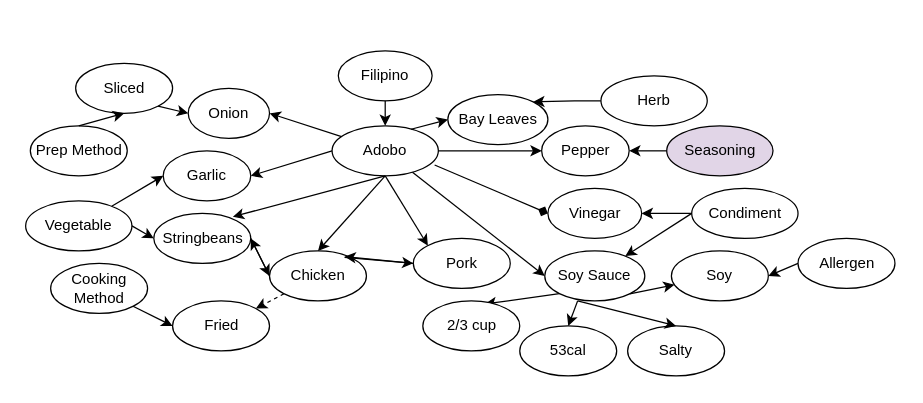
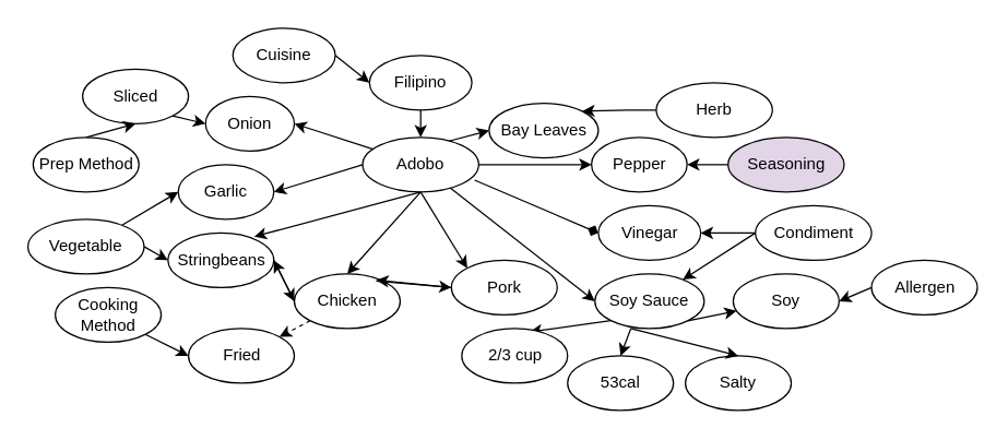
  <mxCell id="0" />
  <mxCell id="1" parent="0" />
  <mxCell id="2" value="Adobo" style="ellipse;whiteSpace=wrap;html=1;" vertex="1" parent="1"><mxGeometry x="265" y="100" width="85" height="40" as="geometry" /></mxCell>
  <mxCell id="3" value="Filipino" style="ellipse;whiteSpace=wrap;html=1;" vertex="1" parent="1"><mxGeometry x="270" width="75" height="40" as="geometry" y="40" /></mxCell>
  <mxCell id="4" value="Chicken" style="ellipse;whiteSpace=wrap;html=1;" vertex="1" parent="1"><mxGeometry x="215" y="200" width="77.5" height="40" as="geometry" /></mxCell>
  <mxCell id="5" value="Soy Sauce" style="ellipse;whiteSpace=wrap;html=1;" vertex="1" parent="1"><mxGeometry x="435.08" y="200" width="80" height="40" as="geometry" /></mxCell>
  <mxCell id="6" value="Vinegar" style="ellipse;whiteSpace=wrap;html=1;" vertex="1" parent="1"><mxGeometry x="437.58" y="150" width="75" height="40" as="geometry" /></mxCell>
  <mxCell id="7" value="Bay Leaves" style="ellipse;whiteSpace=wrap;html=1;" vertex="1" parent="1"><mxGeometry x="357.58" y="75" width="80" height="40" as="geometry" /></mxCell>
  <mxCell id="8" value="Onion" style="ellipse;whiteSpace=wrap;html=1;" vertex="1" parent="1"><mxGeometry x="150" y="70" width="65" height="40" as="geometry" /></mxCell>
  <mxCell id="9" value="Garlic" style="ellipse;whiteSpace=wrap;html=1;" vertex="1" parent="1"><mxGeometry x="130" y="120" width="70" height="40" as="geometry" /></mxCell>
  <mxCell id="10" value="Pepper" style="ellipse;whiteSpace=wrap;html=1;" vertex="1" parent="1"><mxGeometry x="432.58" y="100" width="70" height="40" as="geometry" /></mxCell>
  <mxCell id="11" value="" style="endArrow=classic;html=1;rounded=0;exitX=0.5;exitY=1;exitDx=0;exitDy=0;entryX=0.5;entryY=0;entryDx=0;entryDy=0;" edge="1" parent="1" source="3" target="2"><mxGeometry width="50" height="50" relative="1" as="geometry"><mxPoint x="420" y="90" as="sourcePoint" /><mxPoint x="470" as="targetPoint" y="40" /></mxGeometry></mxCell>
  <mxCell id="12" value="" style="endArrow=classic;html=1;rounded=0;exitX=0.5;exitY=1;exitDx=0;exitDy=0;entryX=0.5;entryY=0;entryDx=0;entryDy=0;" edge="1" parent="1" source="2" target="4"><mxGeometry width="50" height="50" relative="1" as="geometry"><mxPoint x="323" y="90" as="sourcePoint" /><mxPoint x="323" y="130" as="targetPoint" /></mxGeometry></mxCell>
  <mxCell id="13" value="Condiment" style="ellipse;whiteSpace=wrap;html=1;" vertex="1" parent="1"><mxGeometry x="552.58" y="150" width="85" height="40" as="geometry" /></mxCell>
  <mxCell id="14" value="" style="endArrow=classic;html=1;rounded=0;entryX=1;entryY=0.5;entryDx=0;entryDy=0;exitX=0;exitY=0.5;exitDx=0;exitDy=0;" edge="1" parent="1" source="37" target="36"><mxGeometry width="50" height="50" relative="1" as="geometry"><mxPoint x="655.335" y="280" as="sourcePoint" /><mxPoint x="617.58" y="296.64" as="targetPoint" /></mxGeometry></mxCell>
  <mxCell id="15" value="" style="endArrow=classic;html=1;rounded=0;entryX=1;entryY=0.5;entryDx=0;entryDy=0;exitX=0;exitY=0.5;exitDx=0;exitDy=0;" edge="1" parent="1" source="13" target="6"><mxGeometry width="50" height="50" relative="1" as="geometry"><mxPoint x="562.58" y="180" as="sourcePoint" /><mxPoint x="522.58" y="190" as="targetPoint" /></mxGeometry></mxCell>
  <mxCell id="16" value="" style="endArrow=diamond;html=1;rounded=0;exitX=0.965;exitY=0.782;exitDx=0;exitDy=0;entryX=0;entryY=0.5;entryDx=0;entryDy=0;exitPerimeter=0;" edge="1" parent="1" source="2" target="6"><mxGeometry width="50" height="50" relative="1" as="geometry"><mxPoint x="342.58" y="140" as="sourcePoint" /><mxPoint x="422.58" y="100" as="targetPoint" /></mxGeometry></mxCell>
  <mxCell id="17" value="" style="endArrow=classic;html=1;rounded=0;entryX=0;entryY=0.5;entryDx=0;entryDy=0;" edge="1" parent="1" source="2" target="5"><mxGeometry width="50" height="50" relative="1" as="geometry"><mxPoint x="342.58" y="140" as="sourcePoint" /><mxPoint x="447.58" y="230" as="targetPoint" /></mxGeometry></mxCell>
  <mxCell id="18" value="Pork" style="ellipse;whiteSpace=wrap;html=1;" vertex="1" parent="1"><mxGeometry x="330" y="190" width="77.5" height="40" as="geometry" /></mxCell>
  <mxCell id="19" value="" style="endArrow=classic;html=1;rounded=0;entryX=1;entryY=0.5;entryDx=0;entryDy=0;exitX=0;exitY=0.5;exitDx=0;exitDy=0;" edge="1" parent="1" source="2" target="9"><mxGeometry width="50" height="50" relative="1" as="geometry"><mxPoint x="310" y="140" as="sourcePoint" /><mxPoint x="349" y="200" as="targetPoint" /></mxGeometry></mxCell>
  <mxCell id="20" value="" style="endArrow=classic;html=1;rounded=0;entryX=1;entryY=0.5;entryDx=0;entryDy=0;" edge="1" parent="1" source="2" target="8"><mxGeometry width="50" height="50" relative="1" as="geometry"><mxPoint x="320" y="150" as="sourcePoint" /><mxPoint x="255" y="190" as="targetPoint" /></mxGeometry></mxCell>
  <mxCell id="21" value="Seasoning" style="ellipse;whiteSpace=wrap;html=1;fillColor=#e1d5e7;" vertex="1" parent="1"><mxGeometry x="532.58" y="100" width="85" height="40" as="geometry" /></mxCell>
  <mxCell id="22" value="" style="endArrow=classic;html=1;rounded=0;exitX=1;exitY=0.5;exitDx=0;exitDy=0;entryX=0;entryY=0.5;entryDx=0;entryDy=0;" edge="1" parent="1" source="2" target="10"><mxGeometry width="50" height="50" relative="1" as="geometry"><mxPoint x="342.58" y="140" as="sourcePoint" /><mxPoint x="392.58" y="110" as="targetPoint" /></mxGeometry></mxCell>
  <mxCell id="23" value="" style="endArrow=classic;html=1;rounded=0;exitX=0;exitY=0.5;exitDx=0;exitDy=0;entryX=1;entryY=0.5;entryDx=0;entryDy=0;" edge="1" parent="1" source="21" target="10"><mxGeometry width="50" height="50" relative="1" as="geometry"><mxPoint x="492.58" y="130" as="sourcePoint" /><mxPoint x="542.58" y="80" as="targetPoint" /></mxGeometry></mxCell>
  <mxCell id="24" value="Stringbeans" style="ellipse;whiteSpace=wrap;html=1;" vertex="1" parent="1"><mxGeometry x="122.5" y="170" width="77.5" height="40" as="geometry" /></mxCell>
  <mxCell id="25" value="" style="endArrow=classic;html=1;rounded=0;exitX=0.5;exitY=1;exitDx=0;exitDy=0;entryX=0.815;entryY=0.067;entryDx=0;entryDy=0;entryPerimeter=0;" edge="1" parent="1" source="2" target="24"><mxGeometry width="50" height="50" relative="1" as="geometry"><mxPoint x="318" y="150" as="sourcePoint" /><mxPoint x="269" y="190" as="targetPoint" /></mxGeometry></mxCell>
  <mxCell id="26" value="Vegetable" style="ellipse;whiteSpace=wrap;html=1;" vertex="1" parent="1"><mxGeometry x="20" y="160" width="85" height="40" as="geometry" /></mxCell>
  <mxCell id="27" value="" style="endArrow=classic;html=1;rounded=0;entryX=0;entryY=0.5;entryDx=0;entryDy=0;" edge="1" parent="1" source="26" target="9"><mxGeometry width="50" height="50" relative="1" as="geometry"><mxPoint x="30" y="100" as="sourcePoint" /><mxPoint x="120" y="125" as="targetPoint" /></mxGeometry></mxCell>
  <mxCell id="28" value="" style="endArrow=classic;html=1;rounded=0;exitX=0;exitY=0.5;exitDx=0;exitDy=0;entryX=1;entryY=0.5;entryDx=0;entryDy=0;" edge="1" parent="1" source="4" target="24"><mxGeometry width="50" height="50" relative="1" as="geometry"><mxPoint x="318" y="150" as="sourcePoint" /><mxPoint x="346" y="200" as="targetPoint" /></mxGeometry></mxCell>
  <mxCell id="29" value="" style="endArrow=classic;html=1;rounded=0;exitX=1;exitY=0.5;exitDx=0;exitDy=0;entryX=0;entryY=0.5;entryDx=0;entryDy=0;" edge="1" parent="1" source="24" target="4"><mxGeometry width="50" height="50" relative="1" as="geometry"><mxPoint x="308" y="220" as="sourcePoint" /><mxPoint x="300" y="210" as="targetPoint" /></mxGeometry></mxCell>
  <mxCell id="30" value="" style="endArrow=classic;html=1;rounded=0;entryX=0;entryY=0.5;entryDx=0;entryDy=0;exitX=1;exitY=0.5;exitDx=0;exitDy=0;" edge="1" parent="1" source="26" target="24"><mxGeometry width="50" height="50" relative="1" as="geometry"><mxPoint x="80" y="130" as="sourcePoint" /><mxPoint x="260" y="195" as="targetPoint" /></mxGeometry></mxCell>
  <mxCell id="31" value="" style="endArrow=classic;html=1;rounded=0;exitX=0;exitY=0.5;exitDx=0;exitDy=0;entryX=0.774;entryY=0.114;entryDx=0;entryDy=0;entryPerimeter=0;" edge="1" parent="1" source="18" target="4"><mxGeometry width="50" height="50" relative="1" as="geometry"><mxPoint x="318" y="150" as="sourcePoint" /><mxPoint x="287" y="200" as="targetPoint" /></mxGeometry></mxCell>
  <mxCell id="32" value="" style="endArrow=classic;html=1;rounded=0;exitX=0.774;exitY=0.13;exitDx=0;exitDy=0;entryX=0;entryY=0.5;entryDx=0;entryDy=0;exitPerimeter=0;" edge="1" parent="1" source="4" target="18"><mxGeometry width="50" height="50" relative="1" as="geometry"><mxPoint x="325" y="180" as="sourcePoint" /><mxPoint x="308" y="205" as="targetPoint" /></mxGeometry></mxCell>
  <mxCell id="33" value="" style="endArrow=classic;html=1;rounded=0;exitX=0.5;exitY=1;exitDx=0;exitDy=0;entryX=0;entryY=0;entryDx=0;entryDy=0;" edge="1" parent="1" source="2" target="18"><mxGeometry width="50" height="50" relative="1" as="geometry"><mxPoint x="330.005" y="154.202" as="sourcePoint" /><mxPoint x="361.485" y="186.56" as="targetPoint" /></mxGeometry></mxCell>
+ <mxCell id="34" value="Cuisine" style="ellipse;whiteSpace=wrap;html=1;" vertex="1" parent="1"><mxGeometry x="170" y="20" width="75" height="40" as="geometry" /></mxCell>
+ <mxCell id="35" value="" style="endArrow=classic;html=1;rounded=0;exitX=1;exitY=0.5;exitDx=0;exitDy=0;entryX=0;entryY=0.5;entryDx=0;entryDy=0;" edge="1" parent="1" source="34" target="3"><mxGeometry width="50" height="50" relative="1" as="geometry"><mxPoint x="318" y="90" as="sourcePoint" /><mxPoint x="318" y="110" as="targetPoint" /></mxGeometry></mxCell>
  <mxCell id="36" value="Soy" style="ellipse;whiteSpace=wrap;html=1;" vertex="1" parent="1"><mxGeometry x="536.33" y="200" width="77.5" height="40" as="geometry" /></mxCell>
  <mxCell id="37" value="Allergen" style="ellipse;whiteSpace=wrap;html=1;" vertex="1" parent="1"><mxGeometry x="637.58" y="190" width="77.5" height="40" as="geometry" /></mxCell>
  <mxCell id="38" value="" style="endArrow=classic;html=1;rounded=0;exitX=1;exitY=1;exitDx=0;exitDy=0;" edge="1" parent="1" source="5" target="36"><mxGeometry width="50" height="50" relative="1" as="geometry"><mxPoint x="562.58" y="215" as="sourcePoint" /><mxPoint x="522.58" y="180" as="targetPoint" /></mxGeometry></mxCell>
  <mxCell id="39" value="Salty" style="ellipse;whiteSpace=wrap;html=1;" vertex="1" parent="1"><mxGeometry x="501.33" y="260" width="77.5" height="40" as="geometry" /></mxCell>
  <mxCell id="40" value="" style="endArrow=classic;html=1;rounded=0;exitX=0.5;exitY=1;exitDx=0;exitDy=0;entryX=0.5;entryY=0;entryDx=0;entryDy=0;" edge="1" parent="1" target="39"><mxGeometry width="50" height="50" relative="1" as="geometry"><mxPoint x="461.33" y="240" as="sourcePoint" /><mxPoint x="535.83" y="258" as="targetPoint" /></mxGeometry></mxCell>
  <mxCell id="41" value="" style="endArrow=classic;html=1;rounded=0;exitX=0;exitY=0.5;exitDx=0;exitDy=0;" edge="1" parent="1" source="13" target="5"><mxGeometry width="50" height="50" relative="1" as="geometry"><mxPoint x="562.58" y="180" as="sourcePoint" /><mxPoint x="522.58" y="180" as="targetPoint" /></mxGeometry></mxCell>
  <mxCell id="42" value="53cal" style="ellipse;whiteSpace=wrap;html=1;" vertex="1" parent="1"><mxGeometry x="415.08" y="260" width="77.5" height="40" as="geometry" /></mxCell>
  <mxCell id="43" value="" style="endArrow=classic;html=1;rounded=0;exitX=0;exitY=1;exitDx=0;exitDy=0;entryX=0.641;entryY=0.062;entryDx=0;entryDy=0;entryPerimeter=0;" edge="1" parent="1" source="5" target="44"><mxGeometry width="50" height="50" relative="1" as="geometry"><mxPoint x="485.58" y="250" as="sourcePoint" /><mxPoint x="563.58" y="270" as="targetPoint" /></mxGeometry></mxCell>
  <mxCell id="44" value="2/3 cup" style="ellipse;whiteSpace=wrap;html=1;" vertex="1" parent="1"><mxGeometry x="337.58" y="240" width="77.5" height="40" as="geometry" /></mxCell>
  <mxCell id="45" value="" style="endArrow=classic;html=1;rounded=0;exitX=0.5;exitY=1;exitDx=0;exitDy=0;entryX=0.5;entryY=0;entryDx=0;entryDy=0;" edge="1" parent="1" target="42"><mxGeometry width="50" height="50" relative="1" as="geometry"><mxPoint x="461.33" y="240" as="sourcePoint" /><mxPoint x="396.83" y="252" as="targetPoint" /></mxGeometry></mxCell>
  <mxCell id="46" value="Fried" style="ellipse;whiteSpace=wrap;html=1;" vertex="1" parent="1"><mxGeometry x="137.5" y="240" width="77.5" height="40" as="geometry" /></mxCell>
  <mxCell id="47" value="" style="endArrow=classic;html=1;rounded=0;exitX=0;exitY=1;exitDx=0;exitDy=0;dashed=1;" edge="1" parent="1" source="4" target="46"><mxGeometry width="50" height="50" relative="1" as="geometry"><mxPoint x="308" y="205" as="sourcePoint" /><mxPoint x="340" y="195" as="targetPoint" /></mxGeometry></mxCell>
  <mxCell id="48" value="Cooking Method" style="ellipse;whiteSpace=wrap;html=1;" vertex="1" parent="1"><mxGeometry x="40" y="210" width="77.5" height="40" as="geometry" /></mxCell>
  <mxCell id="49" value="Prep Method" style="ellipse;whiteSpace=wrap;html=1;" vertex="1" parent="1"><mxGeometry x="23.75" y="100" width="77.5" height="40" as="geometry" /></mxCell>
  <mxCell id="50" value="Sliced" style="ellipse;whiteSpace=wrap;html=1;" vertex="1" parent="1"><mxGeometry x="60" y="50" width="77.5" height="40" as="geometry" /></mxCell>
  <mxCell id="51" value="" style="endArrow=classic;html=1;rounded=0;entryX=0.5;entryY=1;entryDx=0;entryDy=0;exitX=0.5;exitY=0;exitDx=0;exitDy=0;" edge="1" parent="1" source="49" target="50"><mxGeometry width="50" height="50" relative="1" as="geometry"><mxPoint x="99" y="174" as="sourcePoint" /><mxPoint x="140" y="150" as="targetPoint" /></mxGeometry></mxCell>
  <mxCell id="52" value="" style="endArrow=classic;html=1;rounded=0;entryX=0;entryY=0.5;entryDx=0;entryDy=0;exitX=1;exitY=1;exitDx=0;exitDy=0;" edge="1" parent="1" source="50" target="8"><mxGeometry width="50" height="50" relative="1" as="geometry"><mxPoint x="73" y="110" as="sourcePoint" /><mxPoint x="109" y="100" as="targetPoint" /></mxGeometry></mxCell>
  <mxCell id="53" value="" style="endArrow=classic;html=1;rounded=0;exitX=0.743;exitY=0.068;exitDx=0;exitDy=0;entryX=0;entryY=0.5;entryDx=0;entryDy=0;exitPerimeter=0;" edge="1" parent="1" source="2" target="7"><mxGeometry width="50" height="50" relative="1" as="geometry"><mxPoint x="330.005" y="125.798" as="sourcePoint" /><mxPoint x="354.296" y="104.142" as="targetPoint" /></mxGeometry></mxCell>
  <mxCell id="54" style="edgeStyle=orthogonalEdgeStyle;rounded=0;orthogonalLoop=1;jettySize=auto;html=1;exitX=0;exitY=0.5;exitDx=0;exitDy=0;entryX=1;entryY=0;entryDx=0;entryDy=0;" edge="1" parent="1" source="55" target="7"><mxGeometry relative="1" as="geometry" /></mxCell>
  <mxCell id="55" value="Herb" style="ellipse;whiteSpace=wrap;html=1;" vertex="1" parent="1"><mxGeometry x="480" y="60" width="85" height="40" as="geometry" /></mxCell>
  <mxCell id="56" value="" style="endArrow=classic;html=1;rounded=0;exitX=1;exitY=1;exitDx=0;exitDy=0;entryX=0;entryY=0.5;entryDx=0;entryDy=0;" edge="1" parent="1" source="48" target="46"><mxGeometry width="50" height="50" relative="1" as="geometry"><mxPoint x="236" y="244" as="sourcePoint" /><mxPoint x="214" y="256" as="targetPoint" /></mxGeometry></mxCell>
